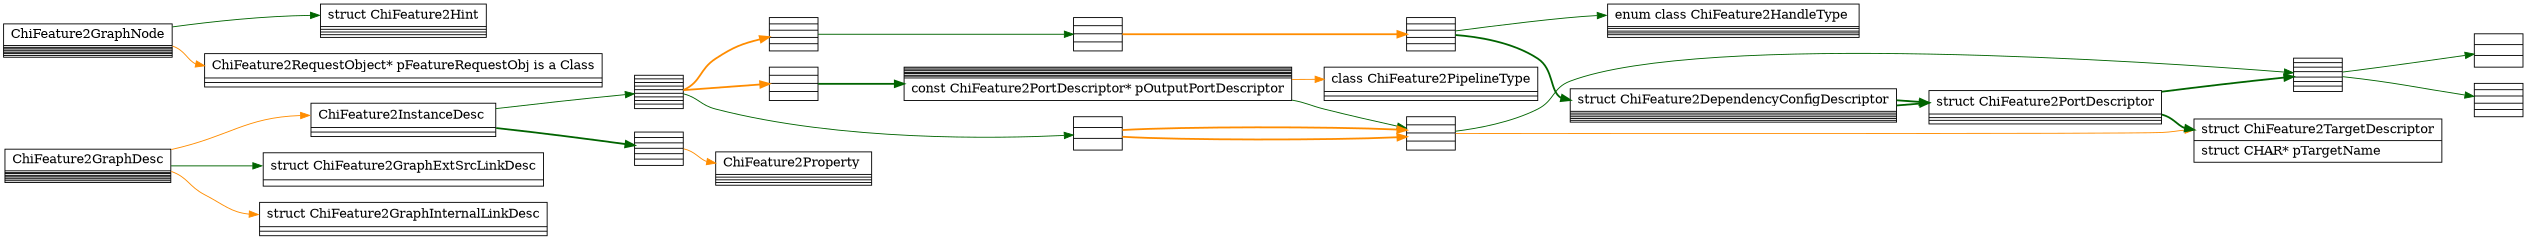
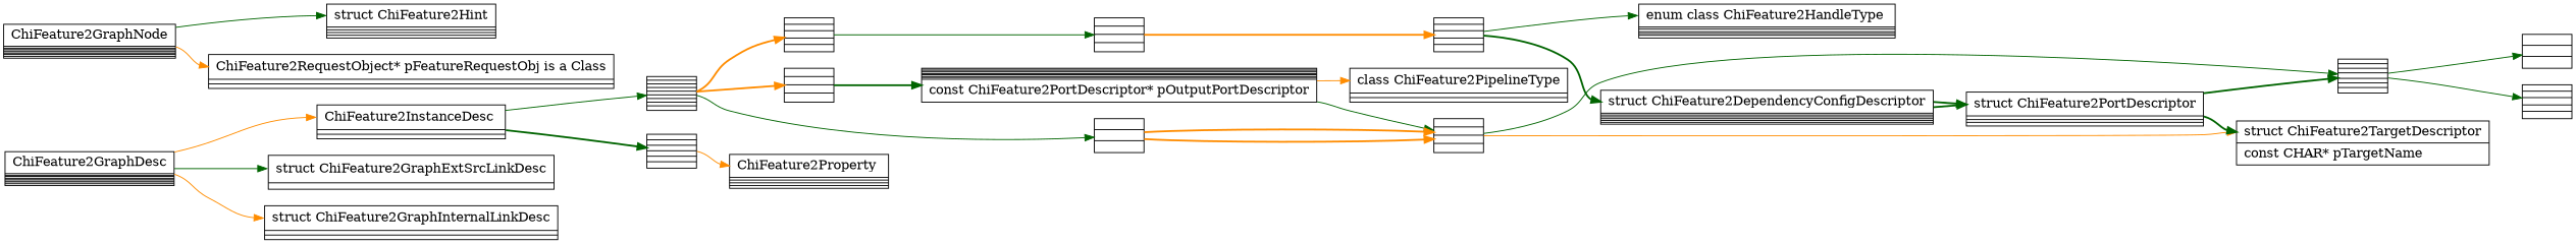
  digraph {
    rankdir=LR
    node [shape=record]
    edge [color=darkgreen headport=f0 style=solid tailport=f4]
    n1 [label="\n                <f0> struct ChiFeature2SessionDescriptor\n|\n                <f1> UINT8 sessionId\l|\n                <f2> const CHAR* pSessionName\l|\n                <f3> const ChiFeature2PipelineDescriptor* pPipeline;\l"]
    n2 [label="\n                <f0> struct ChiFeature2PipelineDescriptor\n|\n                <f1> UINT8 sessionId\l|\n                <f2> UINT8 pipelineId\l|\n                <f3> const CHAR* pPipelineName\l|\n                <f4> ChiFeature2PipelineType pipelineType\l|\n                <f5> UINT8 numInputPorts\l|\n                <f6> const ChiFeature2PortDescriptor* pInputPortDescriptor\l|\n                <f7> UINT8 numOutputPorts\l|<f8> const ChiFeature2PortDescriptor* pOutputPortDescriptor\l"]
    n3 [label="\n                <f0> struct ChiFeatur2PortDescriptor\n|\n                <f1> ChiFeature2Identifier globalId\l|\n                <f2> const CHAR* pPortName\l|\n                <f3> const ChiFeature2TargetDescriptor* pTargetDescriptor\l"]
    n4 [label="<f0> class ChiFeature2PipelineType\n|\n                 <f1> CHI         CHI pipeline \l|\n                 <f2> Virtual,    Virtual pipeline \l"]
-   n5 [label="<f0> struct ChiFeature2TargetDescriptor\n|<f1> struct CHAR* pTargetName\l"]
+   n5 [label="<f0> struct ChiFeature2TargetDescriptor\n|<f1> const CHAR* pTargetName\l"]
    n6 [label="\n                <f0> struct ChiFeature2Identifier\n|\n                <f1> UINT8 session\l|\n                <f2> UINT8 pipeline\l|\n                <f3> UINT8 port\l|\n                <f4> ChiFeature2PortDirection portDirectionType\l|\n                <f5> ChiFeature2PortType portType\l|\n                <f6> bool operator==(const ChiFeature2Identifier& rRHS)\l"]
    n7 [label="\n                <f0> struct ChiFeature2Descriptor\n|\n                <f1> UINT32 featureId;\l|\n                <f2> const CHAR* pFeatureName;\l|\n                <f3> UINT8 numStages\l|\n                <f4> const ChiFeature2StageDescriptor* pStages\l|\n                <f5> UINT8 numSessions\l|\n                <f6> const ChiFeature2SessionDescriptor* pSession\l| \n                <f7> UINT numInternalLinks;\l| \n                <f8> const ChiFeature2InternalLinkDesc* pInternalLinkDesc\l"]
    n8 [label="\n                <f0> struct ChiFeature2InternalLinkDesc\n|\n                <f1> const ChiFeature2PortDescriptor* pSrcPort;\l|\n                <f2> const ChiFeature2PortDescriptor* pSinkPort;\l"]
    n9 [label="\n                <f0> ChiFeature2StageDescriptor \n|\n                <f1> stageId;                   \l|\n                <f2> pStageName;                \l|\n                <f3> numDependencyConfigDescriptor \l|\n                <f4> ChiFeature2SessionInfo*   pDependencyConfigDescriptor \l"]
    n10 [label="\n                <f0> ChiFeature2SessionInfo \n |\n                <f1> sessionId;             \l |\n                <f2> numPipelines;          \l |\n                <f3> ChiFeature2PipelineInfo*    pPipelineInfo; \l"]
    n11 [label="\n                <f0> enum ChiFeature2PortType\n|\n                <f1> ImageBuffer\l|\n                <f2> MetaData\l"]
    n12 [label="\n                <f0> enum class ChiFeature2PortDirectionType\n |\n                <f1> InternalInput\l                           |\n                <f2> ExternalInput\l                           |\n                <f3> InternalOutput\l                          |\n                <f4> ExternalOutput\l"]
    n13 [label="\n                <f0> ChiFeature2PipelineInfo \n|\n                <f1> pipelineId;             \l|\n                <f2> numHandles;             \l|\n                <f3> ChiFeature2HandleType           type   \l|\n                <f4> CHIFEATURE2HANDLE   handle [注:(void *)] Current is Dependency \l"]
    n14 [label="<f0> enum class ChiFeature2HandleType \n|\n                 <f1> PortDescriptor,              Handle is of type ChiFeature2PortDescriptor.\l|\n                 <f2> BufferMetaInfo,              Handle is of type ChiFeature2BufferMetadataInfo \l|\n                 <f3> PortBufferMetaInfo,          Handle is of type ChiFeature2RequestOutputInfo \l|\n                 <f4> DependencyConfigInfo,        Handle is of type ChiFeature2DependencyConfigInfo\l|\n                 <f5> DependencyConfigDescriptor,  Handle is of type ChiFeature2DependencyConfigDescriptor \l"]
    n15 [label="<f0> struct ChiFeature2DependencyConfigDescriptor\n|\n                 <f1> UINT8                               numInputDependency\l|\n                 <f2> ChiFeature2InputDependency*         pInputDependencyList\l|\n                 <f3> UINT8                               numInputConfig\l|\n                 <f4> const ChiFeature2PortDescriptor*    pInputConfig\l|\n                 <f5> UINT8                               numOutputConfig\l|\n                 <f6> const ChiFeature2PortDescriptor*    pOutputConfig\l"]
    n16 [label="<f0> struct ChiFeature2PortDescriptor\n|\n                 <f1> ChiFeature2Identifier               globalId\l|\n                 <f2> const ChiFeature2TargetDescriptor*  pTargetDescriptor\l|\n                 <f3> const CHAR*                         pPortName\l"]
    n17 [label="<f0> ChiFeature2InstanceDesc \n|\n                 <f1> const ChiFeature2Descriptor*    pFeatureDesc; \l|\n                 <f2> ChiFeature2InstanceProps*       pInstanceProps; \l"]
    n18 [label="\n                <f0> ChiFeature2InstanceProps\n|\n                <f1> UINT32 instanceId  [ID of the feature instance] \l|\n                <f2> UINT32 cameraId   [ID of the camera associated with this feature instance] \l|\n                <f3> UINT32 numFeatureProps   [Number of feature properties] \l|\n                <f4> ChiFeature2Property* pFeatureProperties   [Array of feature properties] \l|\n                <f5> bool operator==(const ChiFeature2InstanceProps& rRHS) const\l"]
    n19 [label="<f0> ChiFeature2Property \n|\n                <f1> UINT32 propertyId  [ID of the property] \l|\n                <f2> const CHAR* pPropertyName  [Name of the property] \l|\n                <f3> UINT32      size   [size of property value] \l|\n                <f4> const VOID* pValue    [Pointer to data. Type dependent on ID] \l"]
    n20 [label="<f0>  ChiFeature2GraphDesc\n|\n                <f1> UINT32    numFeatureInstances\l|\n                <f2> ChiFeature2InstanceDesc*          pFeatureInstances \l|\n                <f3> UINT32                            numExtSrcLinks \l|\n                <f4> ChiFeature2GraphExtSrcLinkDesc*   pExtSrcLinks \l|\n                <f5> UINT32                            numInternalLinks \l|\n                <f6> ChiFeature2GraphInternalLinkDesc* pInternalLinks \l|\n                <f7> UINT32                            numExtSinkLinks \l|\n                <f8> ChiFeature2GraphExtSinkLinkDesc*  pExtSinkLinks \l"]
    n21 [label="<f0> struct ChiFeature2GraphExtSrcLinkDesc\n|\n                 <f1> ChiFeature2GlobalPortInstanceId portId\l"]
    n22 [label="<f0> struct  ChiFeature2GraphInternalLinkDesc\n|\n                 <f1> ChiFeature2GlobalPortInstanceId srcPortId\l|\n                 <f2> ChiFeature2GlobalPortInstanceId sinkPortId\l"]
    n23 [label="<f0> ChiFeature2GraphNode\n                                                |\n                 <f1> UINT32 featureId\l                                                    |\n                 <f2> ChiFeature2InstanceProps instanceProps\l                              |\n                 <f3> ChiFeature2Base* pFeatureBaseObj\l                                    |\n                 <f4> ChiFeature2RequestObject* pFeatureRequestObj\l                        |\n                 <f5> std::vector\<std::vector\<ChiFeature2RequestOutputInfo\> requestTable\l |\n                 <f6> std::vector\<ChiFeature2PortToLinkIndexMap\> portToInputLinkIndexMap\l  |\n                 <f7> std::vector\<ChiFeature2PortToLinkIndexMap\> portToOutputLinkIndexMap\l |\n                 <f8> ChiFeature2Hint featureHint\l"]
    n24 [label="<f0> struct ChiFeature2Hint\n|\n                 <f1> UINT                            numFrames\l|\n                 <f2> ChiFeature2CaptureModes         captureMode\l|\n                 <f3> ChiFeature2CaptureModeData      captureData\l|\n                 <f4> VOID*                           pOEMChiFeatureHint\l"]
    n25 [label="<f0> ChiFeature2RequestObject* pFeatureRequestObj is a Class\n|\n                 <f1> \l|\n                 <f2> \l"]
    n1 -> n2 [style=bold tailport=f3]
    n2 -> n3 [tailport=f6]
    n2 -> n4 [color=darkorange]
    n3 -> n5 [color=darkorange tailport=f3]
    n3 -> n6 [tailport=f1]
    n6 -> n11 [tailport=f5]
    n6 -> n12
    n7 -> n1 [color=darkorange style=bold tailport=f6]
    n7 -> n8 [tailport=f8]
    n7 -> n9 [color=darkorange style=bold]
    n8 -> n3 [color=darkorange style=bold tailport=f1]
    n8 -> n3 [color=darkorange style=bold tailport=f2]
    n9 -> n10
    n10 -> n13 [color=darkorange style=bold tailport=f3]
    n13 -> n14 [tailport=f3]
    n13 -> n15 [style=bold]
    n15 -> n16 [style=bold]
    n15 -> n16 [style=bold tailport=f6]
    n16 -> n5 [style=bold tailport=f2]
    n16 -> n6 [style=bold tailport=f1]
    n17 -> n7 [tailport=f1]
    n17 -> n18 [style=bold tailport=f2]
    n18 -> n19 [color=darkorange]
    n20 -> n17 [color=darkorange tailport=f2]
    n20 -> n21
    n20 -> n22 [color=darkorange tailport=f6]
    n23 -> n24 [tailport=f8]
    n23 -> n25 [color=darkorange]
  }
